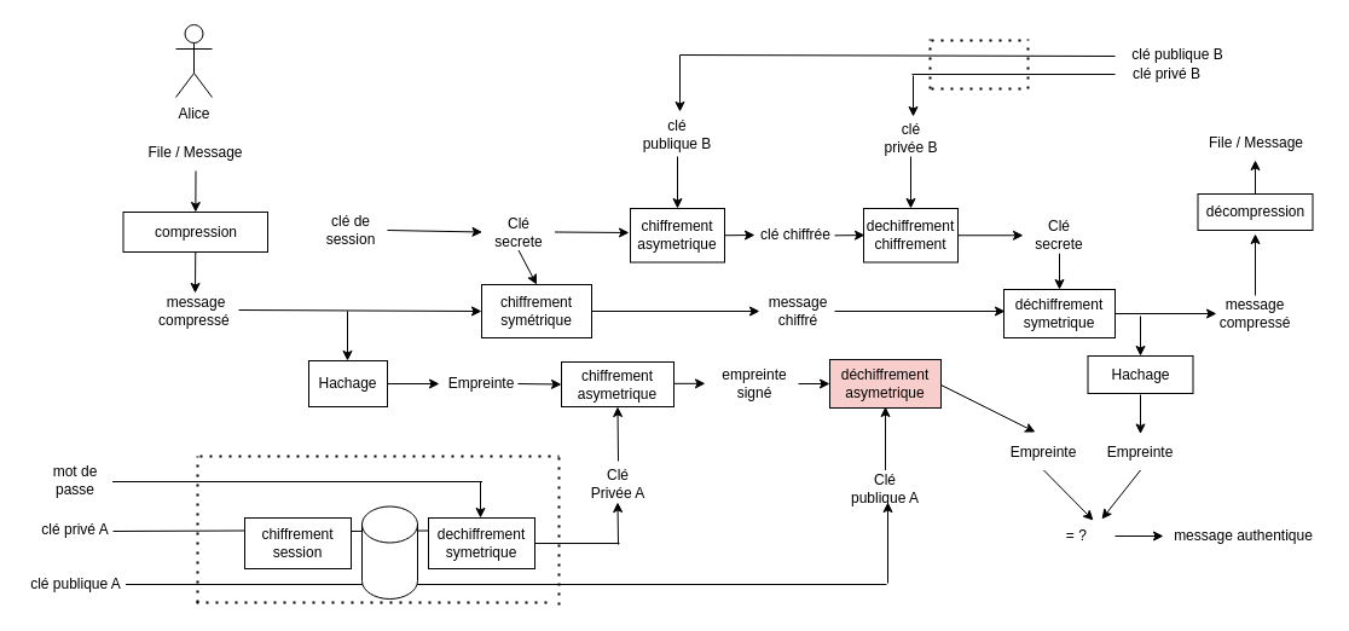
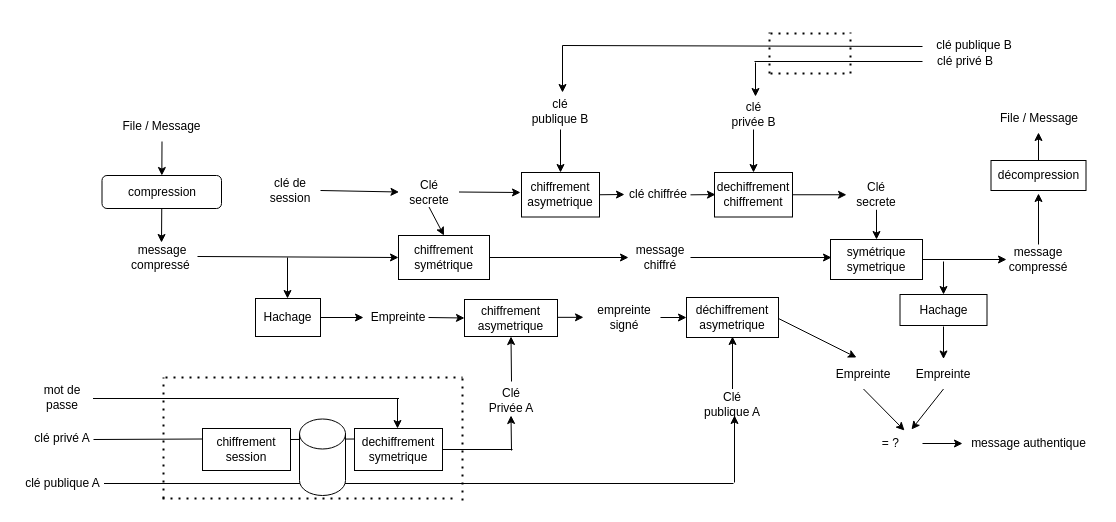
  <mxCell id="0" />
  <mxCell id="1" parent="0" />
- <mxCell id="2" value="Alice" style="shape=umlActor;verticalLabelPosition=bottom;verticalAlign=top;html=1;outlineConnect=0;" parent="1" vertex="1"><mxGeometry x="145" y="20" width="30" height="60" as="geometry" /></mxCell>
  <mxCell id="3" value="File / Message" style="text;html=1;strokeColor=none;fillColor=none;align=center;verticalAlign=middle;whiteSpace=wrap;rounded=0;" parent="1" vertex="1"><mxGeometry x="119" y="111" width="85" height="30" as="geometry" /></mxCell>
- <mxCell id="4" value="compression" style="rounded=0;whiteSpace=wrap;html=1;" parent="1" vertex="1"><mxGeometry x="101.5" y="175" width="119.5" height="33" as="geometry" /></mxCell>
+ <mxCell id="4" value="compression" style="whiteSpace=wrap;html=1;rounded=1;" parent="1" vertex="1"><mxGeometry x="101.5" y="175" width="119.5" height="33" as="geometry" /></mxCell>
  <mxCell id="5" value="" style="endArrow=classic;html=1;rounded=0;exitX=0.5;exitY=1;exitDx=0;exitDy=0;" parent="1" source="3" target="4" edge="1"><mxGeometry width="50" height="50" relative="1" as="geometry"><mxPoint x="418" y="266" as="sourcePoint" /><mxPoint x="468" y="216" as="targetPoint" /></mxGeometry></mxCell>
  <mxCell id="6" value="" style="endArrow=classic;html=1;rounded=0;exitX=0.5;exitY=1;exitDx=0;exitDy=0;" parent="1" source="4" edge="1"><mxGeometry width="50" height="50" relative="1" as="geometry"><mxPoint x="418" y="266" as="sourcePoint" /><mxPoint x="161" y="242" as="targetPoint" /></mxGeometry></mxCell>
  <mxCell id="7" value="message compressé&amp;nbsp;" style="text;html=1;strokeColor=none;fillColor=none;align=center;verticalAlign=middle;whiteSpace=wrap;rounded=0;" parent="1" vertex="1"><mxGeometry x="131.5" y="242" width="60" height="30" as="geometry" /></mxCell>
  <mxCell id="8" value="" style="endArrow=classic;html=1;rounded=0;entryX=0;entryY=0.5;entryDx=0;entryDy=0;" parent="1" target="9" edge="1"><mxGeometry width="50" height="50" relative="1" as="geometry"><mxPoint x="197" y="256" as="sourcePoint" /><mxPoint x="384" y="254" as="targetPoint" /></mxGeometry></mxCell>
  <mxCell id="9" value="chiffrement symétrique" style="rounded=0;whiteSpace=wrap;html=1;" parent="1" vertex="1"><mxGeometry x="398" y="235" width="91" height="44" as="geometry" /></mxCell>
  <mxCell id="10" value="" style="endArrow=classic;html=1;rounded=0;" parent="1" edge="1"><mxGeometry width="50" height="50" relative="1" as="geometry"><mxPoint x="287" y="257" as="sourcePoint" /><mxPoint x="287" y="298" as="targetPoint" /></mxGeometry></mxCell>
  <mxCell id="11" value="Hachage" style="rounded=0;whiteSpace=wrap;html=1;" parent="1" vertex="1"><mxGeometry x="255" y="298" width="65" height="38" as="geometry" /></mxCell>
  <mxCell id="12" value="" style="endArrow=classic;html=1;rounded=0;exitX=1;exitY=0.5;exitDx=0;exitDy=0;" parent="1" source="11" edge="1"><mxGeometry width="50" height="50" relative="1" as="geometry"><mxPoint x="418" y="252" as="sourcePoint" /><mxPoint x="363" y="317" as="targetPoint" /></mxGeometry></mxCell>
  <mxCell id="13" value="chiffrement asymetrique" style="rounded=0;whiteSpace=wrap;html=1;" parent="1" vertex="1"><mxGeometry x="464" y="299" width="93" height="37" as="geometry" /></mxCell>
  <mxCell id="14" value="Empreinte" style="text;html=1;strokeColor=none;fillColor=none;align=center;verticalAlign=middle;whiteSpace=wrap;rounded=0;" parent="1" vertex="1"><mxGeometry x="368" y="302" width="60" height="30" as="geometry" /></mxCell>
  <mxCell id="15" value="" style="endArrow=classic;html=1;rounded=0;entryX=0;entryY=0.5;entryDx=0;entryDy=0;exitX=1;exitY=0.5;exitDx=0;exitDy=0;" parent="1" source="14" target="13" edge="1"><mxGeometry width="50" height="50" relative="1" as="geometry"><mxPoint x="418" y="245" as="sourcePoint" /><mxPoint x="468" y="195" as="targetPoint" /></mxGeometry></mxCell>
  <mxCell id="16" value="" style="endArrow=classic;html=1;rounded=0;entryX=0.5;entryY=1;entryDx=0;entryDy=0;" parent="1" target="13" edge="1"><mxGeometry width="50" height="50" relative="1" as="geometry"><mxPoint x="511" y="381" as="sourcePoint" /><mxPoint x="468" y="195" as="targetPoint" /></mxGeometry></mxCell>
  <mxCell id="17" value="Clé Privée A" style="text;html=1;strokeColor=none;fillColor=none;align=center;verticalAlign=middle;whiteSpace=wrap;rounded=0;" parent="1" vertex="1"><mxGeometry x="482.75" y="385" width="55.5" height="30" as="geometry" /></mxCell>
  <mxCell id="18" value="clé de session" style="text;html=1;strokeColor=none;fillColor=none;align=center;verticalAlign=middle;whiteSpace=wrap;rounded=0;" parent="1" vertex="1"><mxGeometry x="260" y="175" width="60" height="30" as="geometry" /></mxCell>
  <mxCell id="19" value="" style="endArrow=classic;html=1;rounded=0;exitX=1;exitY=0.5;exitDx=0;exitDy=0;entryX=0;entryY=0.5;entryDx=0;entryDy=0;" parent="1" source="18" target="20" edge="1"><mxGeometry width="50" height="50" relative="1" as="geometry"><mxPoint x="418" y="231" as="sourcePoint" /><mxPoint x="352" y="188" as="targetPoint" /></mxGeometry></mxCell>
  <mxCell id="20" value="Clé secrete" style="text;html=1;strokeColor=none;fillColor=none;align=center;verticalAlign=middle;whiteSpace=wrap;rounded=0;" parent="1" vertex="1"><mxGeometry x="398.5" y="176.5" width="60" height="30" as="geometry" /></mxCell>
  <mxCell id="21" value="" style="endArrow=classic;html=1;rounded=0;entryX=0.5;entryY=0;entryDx=0;entryDy=0;exitX=0.5;exitY=1;exitDx=0;exitDy=0;" parent="1" source="20" target="9" edge="1"><mxGeometry width="50" height="50" relative="1" as="geometry"><mxPoint x="418" y="224" as="sourcePoint" /><mxPoint x="468" y="174" as="targetPoint" /></mxGeometry></mxCell>
  <mxCell id="22" value="" style="endArrow=classic;html=1;rounded=0;exitX=1;exitY=0.5;exitDx=0;exitDy=0;" parent="1" source="20" edge="1"><mxGeometry width="50" height="50" relative="1" as="geometry"><mxPoint x="418" y="224" as="sourcePoint" /><mxPoint x="520" y="192" as="targetPoint" /></mxGeometry></mxCell>
  <mxCell id="23" value="chiffrement asymetrique" style="rounded=0;whiteSpace=wrap;html=1;" parent="1" vertex="1"><mxGeometry x="521" y="172" width="78" height="44.5" as="geometry" /></mxCell>
  <mxCell id="24" value="" style="endArrow=classic;html=1;rounded=0;entryX=0.5;entryY=1;entryDx=0;entryDy=0;" parent="1" target="17" edge="1"><mxGeometry width="50" height="50" relative="1" as="geometry"><mxPoint x="511" y="450" as="sourcePoint" /><mxPoint x="446" y="267" as="targetPoint" /></mxGeometry></mxCell>
  <mxCell id="25" value="" style="endArrow=none;html=1;rounded=0;" parent="1" edge="1"><mxGeometry width="50" height="50" relative="1" as="geometry"><mxPoint x="442" y="449" as="sourcePoint" /><mxPoint x="512" y="449" as="targetPoint" /></mxGeometry></mxCell>
  <mxCell id="26" value="" style="endArrow=none;dashed=1;html=1;dashPattern=1 3;strokeWidth=2;rounded=0;" parent="1" edge="1"><mxGeometry width="50" height="50" relative="1" as="geometry"><mxPoint x="462" y="500" as="sourcePoint" /><mxPoint x="462" y="378" as="targetPoint" /></mxGeometry></mxCell>
  <mxCell id="27" value="" style="endArrow=none;dashed=1;html=1;dashPattern=1 3;strokeWidth=2;rounded=0;" parent="1" edge="1"><mxGeometry width="50" height="50" relative="1" as="geometry"><mxPoint x="165" y="377" as="sourcePoint" /><mxPoint x="462" y="377" as="targetPoint" /></mxGeometry></mxCell>
  <mxCell id="28" value="" style="endArrow=none;dashed=1;html=1;dashPattern=1 3;strokeWidth=2;rounded=0;" parent="1" edge="1"><mxGeometry width="50" height="50" relative="1" as="geometry"><mxPoint x="162" y="498" as="sourcePoint" /><mxPoint x="458" y="498" as="targetPoint" /></mxGeometry></mxCell>
  <mxCell id="29" value="" style="endArrow=none;dashed=1;html=1;dashPattern=1 3;strokeWidth=2;rounded=0;" parent="1" edge="1"><mxGeometry width="50" height="50" relative="1" as="geometry"><mxPoint x="163" y="498" as="sourcePoint" /><mxPoint x="163" y="377" as="targetPoint" /></mxGeometry></mxCell>
  <mxCell id="30" value="" style="endArrow=none;html=1;rounded=0;" parent="1" edge="1"><mxGeometry width="50" height="50" relative="1" as="geometry"><mxPoint x="92.5" y="398" as="sourcePoint" /><mxPoint x="398.5" y="398" as="targetPoint" /></mxGeometry></mxCell>
  <mxCell id="31" value="dechiffrement symetrique" style="rounded=0;whiteSpace=wrap;html=1;" parent="1" vertex="1"><mxGeometry x="354" y="428" width="88" height="42" as="geometry" /></mxCell>
  <mxCell id="32" value="" style="endArrow=classic;html=1;rounded=0;" parent="1" edge="1"><mxGeometry width="50" height="50" relative="1" as="geometry"><mxPoint x="397" y="398" as="sourcePoint" /><mxPoint x="397" y="428" as="targetPoint" /></mxGeometry></mxCell>
  <mxCell id="33" value="" style="endArrow=none;html=1;rounded=0;entryX=0;entryY=0.25;entryDx=0;entryDy=0;" parent="1" target="31" edge="1"><mxGeometry width="50" height="50" relative="1" as="geometry"><mxPoint x="290" y="439" as="sourcePoint" /><mxPoint x="446" y="260" as="targetPoint" /></mxGeometry></mxCell>
  <mxCell id="34" value="chiffrement session" style="rounded=0;whiteSpace=wrap;html=1;" parent="1" vertex="1"><mxGeometry x="202" y="428" width="88" height="42" as="geometry" /></mxCell>
  <mxCell id="35" value="" style="endArrow=none;html=1;rounded=0;entryX=0;entryY=0.25;entryDx=0;entryDy=0;" parent="1" target="34" edge="1"><mxGeometry width="50" height="50" relative="1" as="geometry"><mxPoint x="93" y="439" as="sourcePoint" /><mxPoint x="446" y="260" as="targetPoint" /></mxGeometry></mxCell>
  <mxCell id="36" value="mot de passe" style="text;html=1;strokeColor=none;fillColor=none;align=center;verticalAlign=middle;whiteSpace=wrap;rounded=0;" parent="1" vertex="1"><mxGeometry x="32" y="382" width="60" height="30" as="geometry" /></mxCell>
  <mxCell id="37" value="clé privé A" style="text;html=1;strokeColor=none;fillColor=none;align=center;verticalAlign=middle;whiteSpace=wrap;rounded=0;" parent="1" vertex="1"><mxGeometry x="32" y="423" width="60" height="30" as="geometry" /></mxCell>
  <mxCell id="38" value="clé publique A" style="text;html=1;strokeColor=none;fillColor=none;align=center;verticalAlign=middle;whiteSpace=wrap;rounded=0;" parent="1" vertex="1"><mxGeometry x="20.5" y="468" width="83" height="30" as="geometry" /></mxCell>
  <mxCell id="39" value="" style="endArrow=none;html=1;rounded=0;exitX=1;exitY=0.5;exitDx=0;exitDy=0;" parent="1" source="38" edge="1"><mxGeometry width="50" height="50" relative="1" as="geometry"><mxPoint x="202" y="296" as="sourcePoint" /><mxPoint x="733" y="483" as="targetPoint" /></mxGeometry></mxCell>
  <mxCell id="40" value="" style="shape=cylinder3;whiteSpace=wrap;html=1;boundedLbl=1;backgroundOutline=1;size=15;" parent="1" vertex="1"><mxGeometry x="299" y="418.5" width="46" height="76.5" as="geometry" /></mxCell>
  <mxCell id="41" value="" style="endArrow=classic;html=1;rounded=0;" parent="1" edge="1"><mxGeometry width="50" height="50" relative="1" as="geometry"><mxPoint x="734" y="482" as="sourcePoint" /><mxPoint x="734" y="415" as="targetPoint" /></mxGeometry></mxCell>
  <mxCell id="42" value="Clé publique A" style="text;html=1;strokeColor=none;fillColor=none;align=center;verticalAlign=middle;whiteSpace=wrap;rounded=0;" parent="1" vertex="1"><mxGeometry x="702" y="388.5" width="60" height="30" as="geometry" /></mxCell>
  <mxCell id="43" value="" style="endArrow=classic;html=1;rounded=0;exitX=0.5;exitY=0;exitDx=0;exitDy=0;" parent="1" source="42" edge="1"><mxGeometry width="50" height="50" relative="1" as="geometry"><mxPoint x="512" y="289" as="sourcePoint" /><mxPoint x="732" y="336" as="targetPoint" /></mxGeometry></mxCell>
- <mxCell id="44" value="déchiffrement asymetrique" style="rounded=0;whiteSpace=wrap;html=1;fillColor=#f8cecc;" parent="1" vertex="1"><mxGeometry x="686" y="297" width="92" height="40" as="geometry" /></mxCell>
+ <mxCell id="44" value="déchiffrement asymetrique" style="rounded=0;whiteSpace=wrap;html=1;" parent="1" vertex="1"><mxGeometry x="686" y="297" width="92" height="40" as="geometry" /></mxCell>
  <mxCell id="45" value="" style="endArrow=classic;html=1;rounded=0;entryX=0;entryY=0.5;entryDx=0;entryDy=0;" parent="1" target="44" edge="1"><mxGeometry width="50" height="50" relative="1" as="geometry"><mxPoint x="660" y="317" as="sourcePoint" /><mxPoint x="562" y="232" as="targetPoint" /></mxGeometry></mxCell>
  <mxCell id="46" value="" style="endArrow=classic;html=1;rounded=0;entryX=0;entryY=0.5;entryDx=0;entryDy=0;" parent="1" edge="1"><mxGeometry width="50" height="50" relative="1" as="geometry"><mxPoint x="557" y="316.83" as="sourcePoint" /><mxPoint x="583" y="316.83" as="targetPoint" /></mxGeometry></mxCell>
  <mxCell id="47" value="empreinte signé" style="text;html=1;strokeColor=none;fillColor=none;align=center;verticalAlign=middle;whiteSpace=wrap;rounded=0;" parent="1" vertex="1"><mxGeometry x="594" y="302" width="60" height="30" as="geometry" /></mxCell>
  <mxCell id="48" value="" style="endArrow=classic;html=1;rounded=0;exitX=1;exitY=0.5;exitDx=0;exitDy=0;" parent="1" source="23" edge="1"><mxGeometry width="50" height="50" relative="1" as="geometry"><mxPoint x="684" y="135" as="sourcePoint" /><mxPoint x="624" y="194" as="targetPoint" /></mxGeometry></mxCell>
  <mxCell id="49" value="" style="endArrow=classic;html=1;rounded=0;exitX=1;exitY=0.5;exitDx=0;exitDy=0;" parent="1" source="9" edge="1"><mxGeometry width="50" height="50" relative="1" as="geometry"><mxPoint x="657" y="161" as="sourcePoint" /><mxPoint x="628" y="257" as="targetPoint" /></mxGeometry></mxCell>
  <mxCell id="50" value="message chiffré" style="text;html=1;strokeColor=none;fillColor=none;align=center;verticalAlign=middle;whiteSpace=wrap;rounded=0;" parent="1" vertex="1"><mxGeometry x="630" y="242" width="60" height="30" as="geometry" /></mxCell>
  <mxCell id="51" value="" style="endArrow=classic;html=1;rounded=0;exitX=1;exitY=0.5;exitDx=0;exitDy=0;" parent="1" source="50" edge="1"><mxGeometry width="50" height="50" relative="1" as="geometry"><mxPoint x="657" y="154" as="sourcePoint" /><mxPoint x="831" y="257" as="targetPoint" /></mxGeometry></mxCell>
  <mxCell id="52" value="clé chiffrée" style="text;html=1;strokeColor=none;fillColor=none;align=center;verticalAlign=middle;whiteSpace=wrap;rounded=0;" parent="1" vertex="1"><mxGeometry x="628" y="179.25" width="60" height="30" as="geometry" /></mxCell>
  <mxCell id="53" value="" style="endArrow=classic;html=1;rounded=0;exitX=1;exitY=0.5;exitDx=0;exitDy=0;" parent="1" edge="1"><mxGeometry width="50" height="50" relative="1" as="geometry"><mxPoint x="690" y="194.33" as="sourcePoint" /><mxPoint x="715" y="194.08" as="targetPoint" /></mxGeometry></mxCell>
  <mxCell id="54" value="dechiffrement chiffrement" style="rounded=0;whiteSpace=wrap;html=1;" parent="1" vertex="1"><mxGeometry x="714" y="172" width="78" height="44.5" as="geometry" /></mxCell>
  <mxCell id="55" value="" style="endArrow=classic;html=1;rounded=0;entryX=0.5;entryY=0;entryDx=0;entryDy=0;" parent="1" target="54" edge="1"><mxGeometry width="50" height="50" relative="1" as="geometry"><mxPoint x="753" y="129" as="sourcePoint" /><mxPoint x="762" y="115" as="targetPoint" /></mxGeometry></mxCell>
  <mxCell id="56" value="" style="endArrow=classic;html=1;rounded=0;entryX=0.5;entryY=0;entryDx=0;entryDy=0;" parent="1" target="23" edge="1"><mxGeometry width="50" height="50" relative="1" as="geometry"><mxPoint x="560" y="129" as="sourcePoint" /><mxPoint x="669" y="115" as="targetPoint" /></mxGeometry></mxCell>
  <mxCell id="57" value="clé publique B" style="text;html=1;strokeColor=none;fillColor=none;align=center;verticalAlign=middle;whiteSpace=wrap;rounded=0;" parent="1" vertex="1"><mxGeometry x="530" y="96" width="60" height="30" as="geometry" /></mxCell>
  <mxCell id="58" value="clé privée B" style="text;html=1;strokeColor=none;fillColor=none;align=center;verticalAlign=middle;whiteSpace=wrap;rounded=0;" parent="1" vertex="1"><mxGeometry x="728.5" y="99" width="49" height="30" as="geometry" /></mxCell>
  <mxCell id="59" value="" style="endArrow=classic;html=1;rounded=0;" parent="1" edge="1"><mxGeometry width="50" height="50" relative="1" as="geometry"><mxPoint x="562" y="45" as="sourcePoint" /><mxPoint x="562" y="92" as="targetPoint" /></mxGeometry></mxCell>
  <mxCell id="60" value="" style="endArrow=classic;html=1;rounded=0;" parent="1" edge="1"><mxGeometry width="50" height="50" relative="1" as="geometry"><mxPoint x="755" y="62" as="sourcePoint" /><mxPoint x="755" y="96" as="targetPoint" /></mxGeometry></mxCell>
  <mxCell id="61" value="" style="endArrow=none;html=1;rounded=0;entryX=0;entryY=0;entryDx=0;entryDy=0;" parent="1" target="68" edge="1"><mxGeometry width="50" height="50" relative="1" as="geometry"><mxPoint x="562" y="45" as="sourcePoint" /><mxPoint x="879" y="45" as="targetPoint" /></mxGeometry></mxCell>
  <mxCell id="62" value="" style="endArrow=none;html=1;rounded=0;entryX=0;entryY=0.5;entryDx=0;entryDy=0;" parent="1" target="68" edge="1"><mxGeometry width="50" height="50" relative="1" as="geometry"><mxPoint x="754" y="61" as="sourcePoint" /><mxPoint x="879" y="61" as="targetPoint" /></mxGeometry></mxCell>
  <mxCell id="63" value="" style="endArrow=none;dashed=1;html=1;dashPattern=1 3;strokeWidth=2;rounded=0;" parent="1" edge="1"><mxGeometry width="50" height="50" relative="1" as="geometry"><mxPoint x="769" y="73" as="sourcePoint" /><mxPoint x="769" y="32" as="targetPoint" /></mxGeometry></mxCell>
  <mxCell id="64" value="" style="endArrow=none;dashed=1;html=1;dashPattern=1 3;strokeWidth=2;rounded=0;" parent="1" edge="1"><mxGeometry width="50" height="50" relative="1" as="geometry"><mxPoint x="850" y="73" as="sourcePoint" /><mxPoint x="850" y="32" as="targetPoint" /></mxGeometry></mxCell>
  <mxCell id="65" value="" style="endArrow=none;dashed=1;html=1;dashPattern=1 3;strokeWidth=2;rounded=0;" parent="1" edge="1"><mxGeometry width="50" height="50" relative="1" as="geometry"><mxPoint x="770" y="33" as="sourcePoint" /><mxPoint x="850" y="33" as="targetPoint" /></mxGeometry></mxCell>
  <mxCell id="66" value="" style="endArrow=none;dashed=1;html=1;dashPattern=1 3;strokeWidth=2;rounded=0;" parent="1" edge="1"><mxGeometry width="50" height="50" relative="1" as="geometry"><mxPoint x="770" y="73" as="sourcePoint" /><mxPoint x="849" y="73" as="targetPoint" /></mxGeometry></mxCell>
  <mxCell id="67" value="clé publique B" style="text;html=1;strokeColor=none;fillColor=none;align=center;verticalAlign=middle;whiteSpace=wrap;rounded=0;" parent="1" vertex="1"><mxGeometry x="931" y="30" width="86" height="30" as="geometry" /></mxCell>
  <mxCell id="68" value="clé privé B" style="text;html=1;strokeColor=none;fillColor=none;align=center;verticalAlign=middle;whiteSpace=wrap;rounded=0;" parent="1" vertex="1"><mxGeometry x="922" y="46" width="86" height="30" as="geometry" /></mxCell>
  <mxCell id="69" value="" style="endArrow=classic;html=1;rounded=0;" parent="1" edge="1"><mxGeometry width="50" height="50" relative="1" as="geometry"><mxPoint x="778" y="318" as="sourcePoint" /><mxPoint x="856" y="357" as="targetPoint" /></mxGeometry></mxCell>
  <mxCell id="70" value="Empreinte" style="text;html=1;strokeColor=none;fillColor=none;align=center;verticalAlign=middle;whiteSpace=wrap;rounded=0;" parent="1" vertex="1"><mxGeometry x="833" y="358.5" width="60" height="30" as="geometry" /></mxCell>
  <mxCell id="71" value="Empreinte" style="text;html=1;strokeColor=none;fillColor=none;align=center;verticalAlign=middle;whiteSpace=wrap;rounded=0;" parent="1" vertex="1"><mxGeometry x="913" y="358.5" width="60" height="30" as="geometry" /></mxCell>
- <mxCell id="72" value="déchiffrement symetrique" style="rounded=0;whiteSpace=wrap;html=1;" parent="1" vertex="1"><mxGeometry x="830" y="239" width="92" height="40" as="geometry" /></mxCell>
+ <mxCell id="72" value="symétrique symetrique" style="rounded=0;whiteSpace=wrap;html=1;" parent="1" vertex="1"><mxGeometry x="830" y="239" width="92" height="40" as="geometry" /></mxCell>
  <mxCell id="73" value="" style="endArrow=classic;html=1;rounded=0;entryX=0.5;entryY=0;entryDx=0;entryDy=0;" parent="1" target="71" edge="1"><mxGeometry width="50" height="50" relative="1" as="geometry"><mxPoint x="943" y="326" as="sourcePoint" /><mxPoint x="803" y="185" as="targetPoint" /></mxGeometry></mxCell>
  <mxCell id="74" value="" style="endArrow=classic;html=1;rounded=0;exitX=1;exitY=0.5;exitDx=0;exitDy=0;" parent="1" source="72" edge="1"><mxGeometry width="50" height="50" relative="1" as="geometry"><mxPoint x="753" y="235" as="sourcePoint" /><mxPoint x="1006" y="259" as="targetPoint" /></mxGeometry></mxCell>
  <mxCell id="75" value="Hachage" style="rounded=0;whiteSpace=wrap;html=1;" parent="1" vertex="1"><mxGeometry x="899.5" y="294" width="87" height="31" as="geometry" /></mxCell>
  <mxCell id="76" value="" style="endArrow=classic;html=1;rounded=0;entryX=0.5;entryY=0;entryDx=0;entryDy=0;" parent="1" target="75" edge="1"><mxGeometry width="50" height="50" relative="1" as="geometry"><mxPoint x="943" y="261" as="sourcePoint" /><mxPoint x="803" y="185" as="targetPoint" /></mxGeometry></mxCell>
  <mxCell id="77" value="message compressé" style="text;html=1;strokeColor=none;fillColor=none;align=center;verticalAlign=middle;whiteSpace=wrap;rounded=0;" parent="1" vertex="1"><mxGeometry x="1008" y="244" width="60" height="30" as="geometry" /></mxCell>
  <mxCell id="78" value="" style="endArrow=classic;html=1;rounded=0;exitX=0.5;exitY=0;exitDx=0;exitDy=0;" parent="1" source="77" edge="1"><mxGeometry width="50" height="50" relative="1" as="geometry"><mxPoint x="753" y="228" as="sourcePoint" /><mxPoint x="1038" y="193" as="targetPoint" /></mxGeometry></mxCell>
  <mxCell id="79" value="décompression" style="rounded=0;whiteSpace=wrap;html=1;" parent="1" vertex="1"><mxGeometry x="990.5" y="160" width="95" height="30" as="geometry" /></mxCell>
  <mxCell id="80" value="" style="endArrow=classic;html=1;rounded=0;exitX=0.5;exitY=0;exitDx=0;exitDy=0;" parent="1" source="79" edge="1"><mxGeometry width="50" height="50" relative="1" as="geometry"><mxPoint x="753" y="228" as="sourcePoint" /><mxPoint x="1038" y="132" as="targetPoint" /></mxGeometry></mxCell>
  <mxCell id="81" value="File / Message" style="text;html=1;strokeColor=none;fillColor=none;align=center;verticalAlign=middle;whiteSpace=wrap;rounded=0;" parent="1" vertex="1"><mxGeometry x="991.5" y="103" width="94" height="30" as="geometry" /></mxCell>
  <mxCell id="82" value="" style="endArrow=classic;html=1;rounded=0;exitX=0.5;exitY=1;exitDx=0;exitDy=0;" parent="1" source="70" edge="1"><mxGeometry width="50" height="50" relative="1" as="geometry"><mxPoint x="753" y="321" as="sourcePoint" /><mxPoint x="904" y="430" as="targetPoint" /></mxGeometry></mxCell>
  <mxCell id="83" value="" style="endArrow=classic;html=1;rounded=0;exitX=0.5;exitY=1;exitDx=0;exitDy=0;" parent="1" source="71" edge="1"><mxGeometry width="50" height="50" relative="1" as="geometry"><mxPoint x="753" y="321" as="sourcePoint" /><mxPoint x="911" y="429" as="targetPoint" /></mxGeometry></mxCell>
  <mxCell id="84" value="= ?&amp;nbsp;" style="text;html=1;strokeColor=none;fillColor=none;align=center;verticalAlign=middle;whiteSpace=wrap;rounded=0;" parent="1" vertex="1"><mxGeometry x="862" y="428" width="60" height="30" as="geometry" /></mxCell>
  <mxCell id="85" value="" style="endArrow=classic;html=1;rounded=0;exitX=1;exitY=0.5;exitDx=0;exitDy=0;" parent="1" source="84" edge="1"><mxGeometry width="50" height="50" relative="1" as="geometry"><mxPoint x="753" y="321" as="sourcePoint" /><mxPoint x="962" y="443" as="targetPoint" /></mxGeometry></mxCell>
  <mxCell id="86" value="message authentique" style="text;html=1;strokeColor=none;fillColor=none;align=center;verticalAlign=middle;whiteSpace=wrap;rounded=0;" parent="1" vertex="1"><mxGeometry x="963" y="428" width="131" height="30" as="geometry" /></mxCell>
  <mxCell id="87" value="" style="endArrow=classic;html=1;rounded=0;exitX=1;exitY=0.5;exitDx=0;exitDy=0;" edge="1" parent="1" source="54" target="88"><mxGeometry width="50" height="50" relative="1" as="geometry"><mxPoint x="802" y="191.12" as="sourcePoint" /><mxPoint x="841" y="191.12" as="targetPoint" /></mxGeometry></mxCell>
  <mxCell id="88" value="Clé secrete" style="text;html=1;strokeColor=none;fillColor=none;align=center;verticalAlign=middle;whiteSpace=wrap;rounded=0;" vertex="1" parent="1"><mxGeometry x="846" y="179.25" width="60" height="30" as="geometry" /></mxCell>
  <mxCell id="89" value="" style="endArrow=classic;html=1;rounded=0;entryX=0.5;entryY=0;entryDx=0;entryDy=0;exitX=0.5;exitY=1;exitDx=0;exitDy=0;" edge="1" parent="1" source="88" target="72"><mxGeometry width="50" height="50" relative="1" as="geometry"><mxPoint x="840" y="212" as="sourcePoint" /><mxPoint x="438.5" y="245" as="targetPoint" /></mxGeometry></mxCell>
